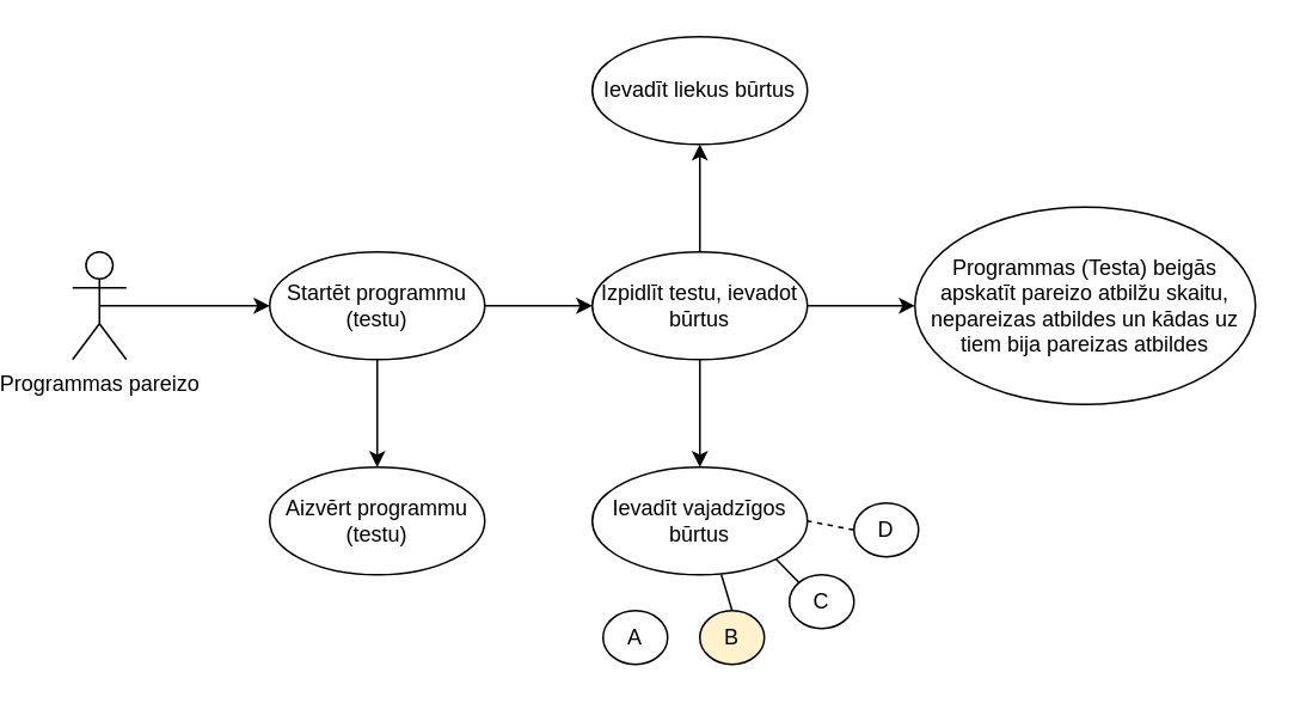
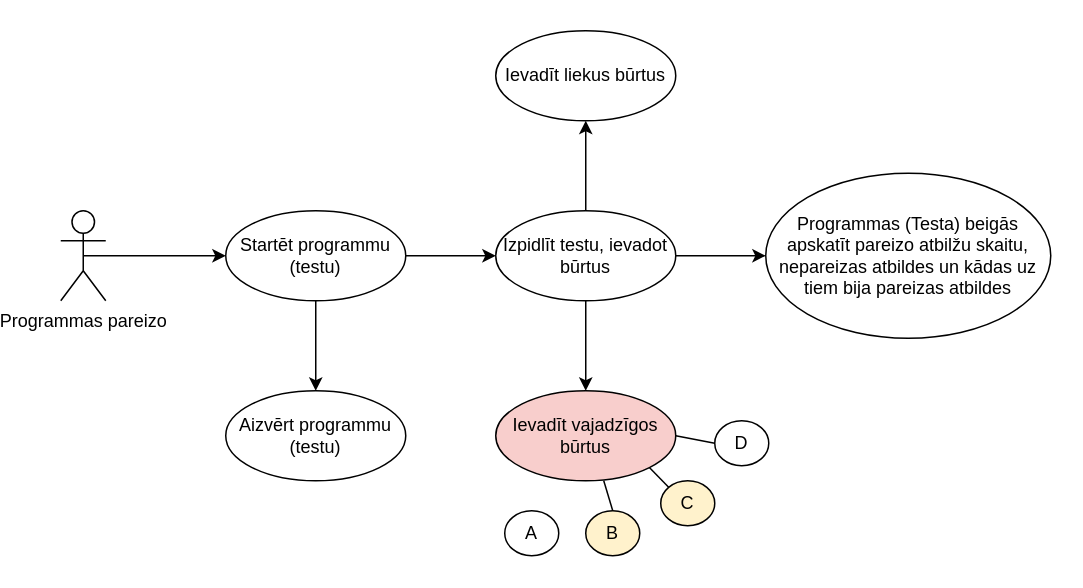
  <mxCell id="0" />
  <mxCell id="1" parent="0" />
  <mxCell id="2" style="edgeStyle=orthogonalEdgeStyle;rounded=0;orthogonalLoop=1;jettySize=auto;html=1;exitX=0.5;exitY=0.5;exitDx=0;exitDy=0;exitPerimeter=0;" edge="1" parent="1" source="3"><mxGeometry relative="1" as="geometry"><mxPoint x="130" y="170" as="targetPoint" /></mxGeometry></mxCell>
  <mxCell id="3" value="Programmas pareizo" style="shape=umlActor;verticalLabelPosition=bottom;verticalAlign=top;html=1;outlineConnect=0;" vertex="1" parent="1"><mxGeometry x="20" y="140" width="30" height="60" as="geometry" /></mxCell>
  <mxCell id="4" style="edgeStyle=orthogonalEdgeStyle;rounded=0;orthogonalLoop=1;jettySize=auto;html=1;exitX=0.5;exitY=1;exitDx=0;exitDy=0;" edge="1" parent="1" source="6"><mxGeometry relative="1" as="geometry"><mxPoint x="190" y="260" as="targetPoint" /></mxGeometry></mxCell>
  <mxCell id="5" style="edgeStyle=orthogonalEdgeStyle;rounded=0;orthogonalLoop=1;jettySize=auto;html=1;exitX=1;exitY=0.5;exitDx=0;exitDy=0;" edge="1" parent="1" source="6"><mxGeometry relative="1" as="geometry"><mxPoint x="310" y="170" as="targetPoint" /></mxGeometry></mxCell>
  <mxCell id="6" value="Startēt programmu (testu)" style="ellipse;whiteSpace=wrap;html=1;" vertex="1" parent="1"><mxGeometry x="130" y="140" width="120" height="60" as="geometry" /></mxCell>
  <mxCell id="7" value="Aizvērt programmu (testu)" style="ellipse;whiteSpace=wrap;html=1;" vertex="1" parent="1"><mxGeometry x="130" y="260" width="120" height="60" as="geometry" /></mxCell>
  <mxCell id="8" style="edgeStyle=orthogonalEdgeStyle;rounded=0;orthogonalLoop=1;jettySize=auto;html=1;exitX=1;exitY=0.5;exitDx=0;exitDy=0;" edge="1" parent="1" source="11"><mxGeometry relative="1" as="geometry"><mxPoint x="490" y="170" as="targetPoint" /></mxGeometry></mxCell>
  <mxCell id="9" style="edgeStyle=orthogonalEdgeStyle;rounded=0;orthogonalLoop=1;jettySize=auto;html=1;exitX=0.5;exitY=1;exitDx=0;exitDy=0;" edge="1" parent="1" source="11"><mxGeometry relative="1" as="geometry"><mxPoint x="370" y="260" as="targetPoint" /></mxGeometry></mxCell>
  <mxCell id="10" style="edgeStyle=orthogonalEdgeStyle;rounded=0;orthogonalLoop=1;jettySize=auto;html=1;exitX=0.5;exitY=0;exitDx=0;exitDy=0;" edge="1" parent="1" source="11"><mxGeometry relative="1" as="geometry"><mxPoint x="370" y="80" as="targetPoint" /></mxGeometry></mxCell>
  <mxCell id="11" value="Izpidlīt testu, ievadot būrtus" style="ellipse;whiteSpace=wrap;html=1;" vertex="1" parent="1"><mxGeometry x="310" y="140" width="120" height="60" as="geometry" /></mxCell>
  <mxCell id="12" value="Programmas (Testa) beigās apskatīt pareizo atbilžu skaitu, nepareizas atbildes un kādas uz tiem bija pareizas atbildes" style="ellipse;whiteSpace=wrap;html=1;" vertex="1" parent="1"><mxGeometry x="490" y="115" width="190" height="110" as="geometry" /></mxCell>
- <mxCell id="13" value="Ievadīt vajadzīgos būrtus" style="ellipse;whiteSpace=wrap;html=1;" vertex="1" parent="1"><mxGeometry x="310" y="260" width="120" height="60" as="geometry" /></mxCell>
+ <mxCell id="13" value="Ievadīt vajadzīgos būrtus" style="ellipse;whiteSpace=wrap;html=1;fillColor=#f8cecc;" vertex="1" parent="1"><mxGeometry x="310" y="260" width="120" height="60" as="geometry" /></mxCell>
  <mxCell id="14" value="Ievadīt liekus būrtus" style="ellipse;whiteSpace=wrap;html=1;" vertex="1" parent="1"><mxGeometry x="310" y="20" width="120" height="60" as="geometry" /></mxCell>
  <mxCell id="15" value="A" style="ellipse;whiteSpace=wrap;html=1;" vertex="1" parent="1"><mxGeometry x="316" y="340" width="36" height="30" as="geometry" /></mxCell>
  <mxCell id="16" value="B" style="ellipse;whiteSpace=wrap;html=1;fillColor=#fff2cc;" vertex="1" parent="1"><mxGeometry x="370" y="340" width="36" height="30" as="geometry" /></mxCell>
- <mxCell id="17" value="C" style="ellipse;whiteSpace=wrap;html=1;" vertex="1" parent="1"><mxGeometry x="420" y="320" width="36" height="30" as="geometry" /></mxCell>
+ <mxCell id="17" value="C" style="ellipse;whiteSpace=wrap;html=1;fillColor=#fff2cc;" vertex="1" parent="1"><mxGeometry x="420" y="320" width="36" height="30" as="geometry" /></mxCell>
  <mxCell id="18" value="D" style="ellipse;whiteSpace=wrap;html=1;" vertex="1" parent="1"><mxGeometry x="456" y="280" width="36" height="30" as="geometry" /></mxCell>
  <mxCell id="19" value="" style="endArrow=none;html=1;rounded=0;entryX=0.213;entryY=0.923;entryDx=0;entryDy=0;entryPerimeter=0;exitX=0.5;exitY=0;exitDx=0;exitDy=0;" edge="1" parent="1" source="16"><mxGeometry width="50" height="50" relative="1" as="geometry"><mxPoint x="380" y="345" as="sourcePoint" /><mxPoint x="382" y="320" as="targetPoint" /></mxGeometry></mxCell>
  <mxCell id="20" value="" style="endArrow=none;html=1;rounded=0;entryX=1;entryY=1;entryDx=0;entryDy=0;exitX=0;exitY=0;exitDx=0;exitDy=0;" edge="1" parent="1" source="17" target="13"><mxGeometry width="50" height="50" relative="1" as="geometry"><mxPoint x="406" y="335" as="sourcePoint" /><mxPoint x="408" y="310" as="targetPoint" /></mxGeometry></mxCell>
- <mxCell id="21" value="" style="endArrow=none;html=1;rounded=0;entryX=1;entryY=0.5;entryDx=0;entryDy=0;exitX=0;exitY=0.5;exitDx=0;exitDy=0;dashed=1;" edge="1" parent="1" source="18" target="13"><mxGeometry width="50" height="50" relative="1" as="geometry"><mxPoint x="454" y="275" as="sourcePoint" /><mxPoint x="456" y="250" as="targetPoint" /></mxGeometry></mxCell>
+ <mxCell id="21" value="" style="endArrow=none;html=1;rounded=0;entryX=1;entryY=0.5;entryDx=0;entryDy=0;exitX=0;exitY=0.5;exitDx=0;exitDy=0;" edge="1" parent="1" source="18" target="13"><mxGeometry width="50" height="50" relative="1" as="geometry"><mxPoint x="454" y="275" as="sourcePoint" /><mxPoint x="456" y="250" as="targetPoint" /></mxGeometry></mxCell>
